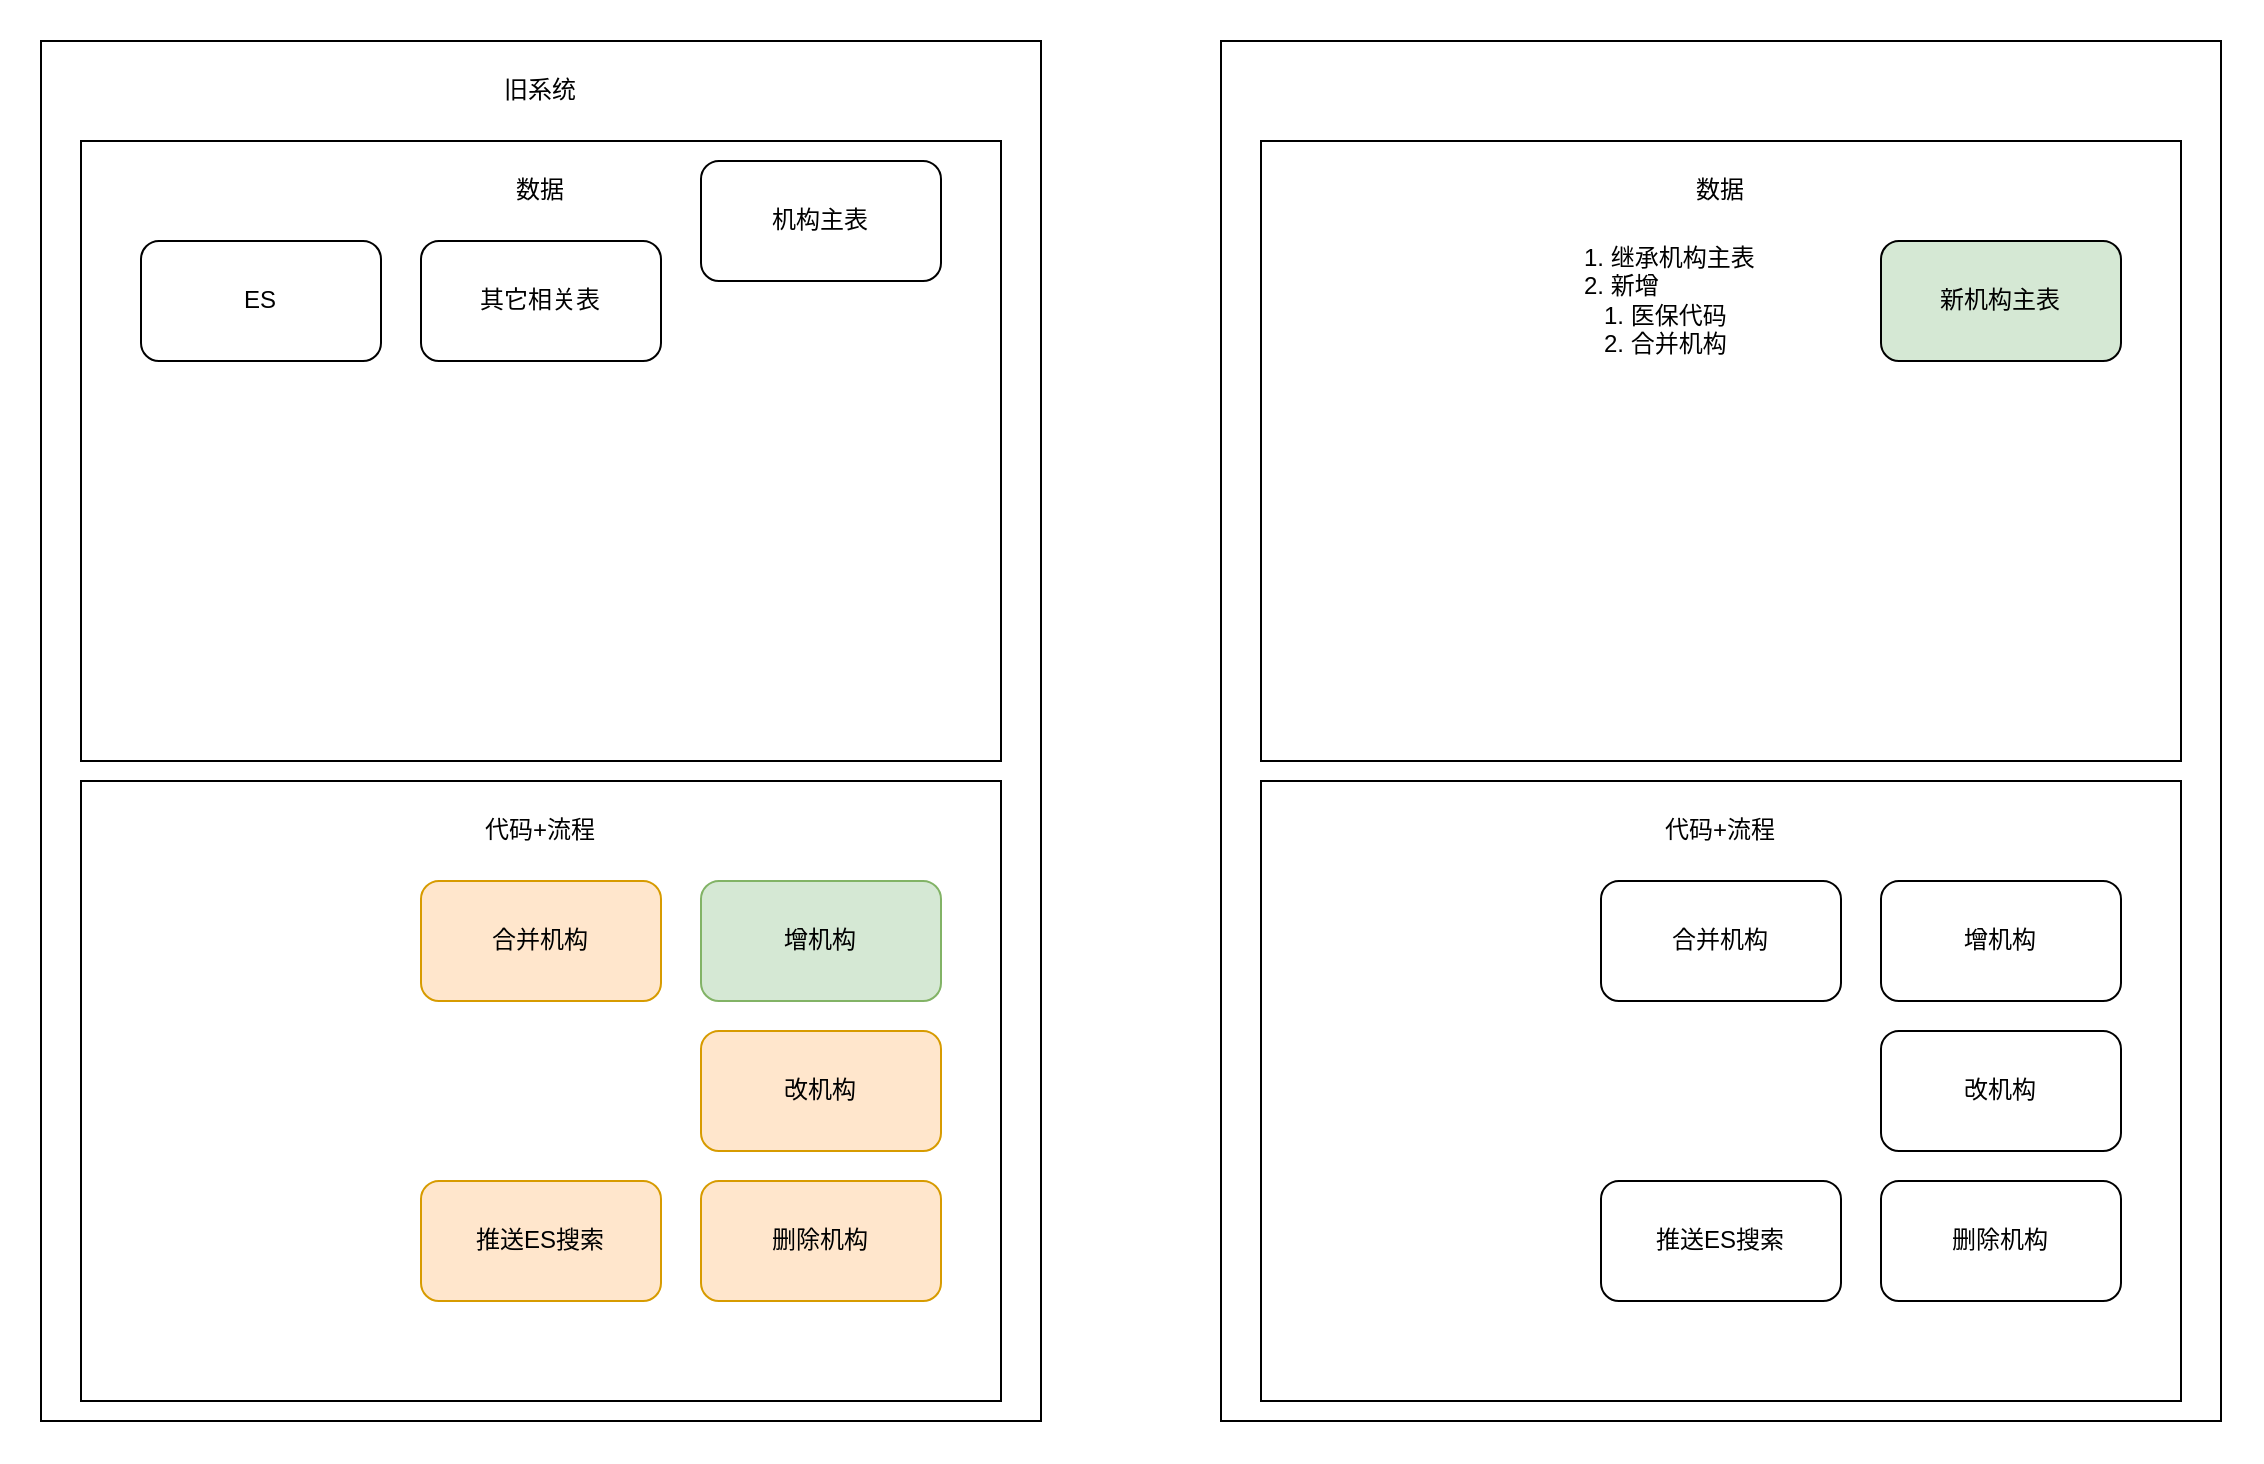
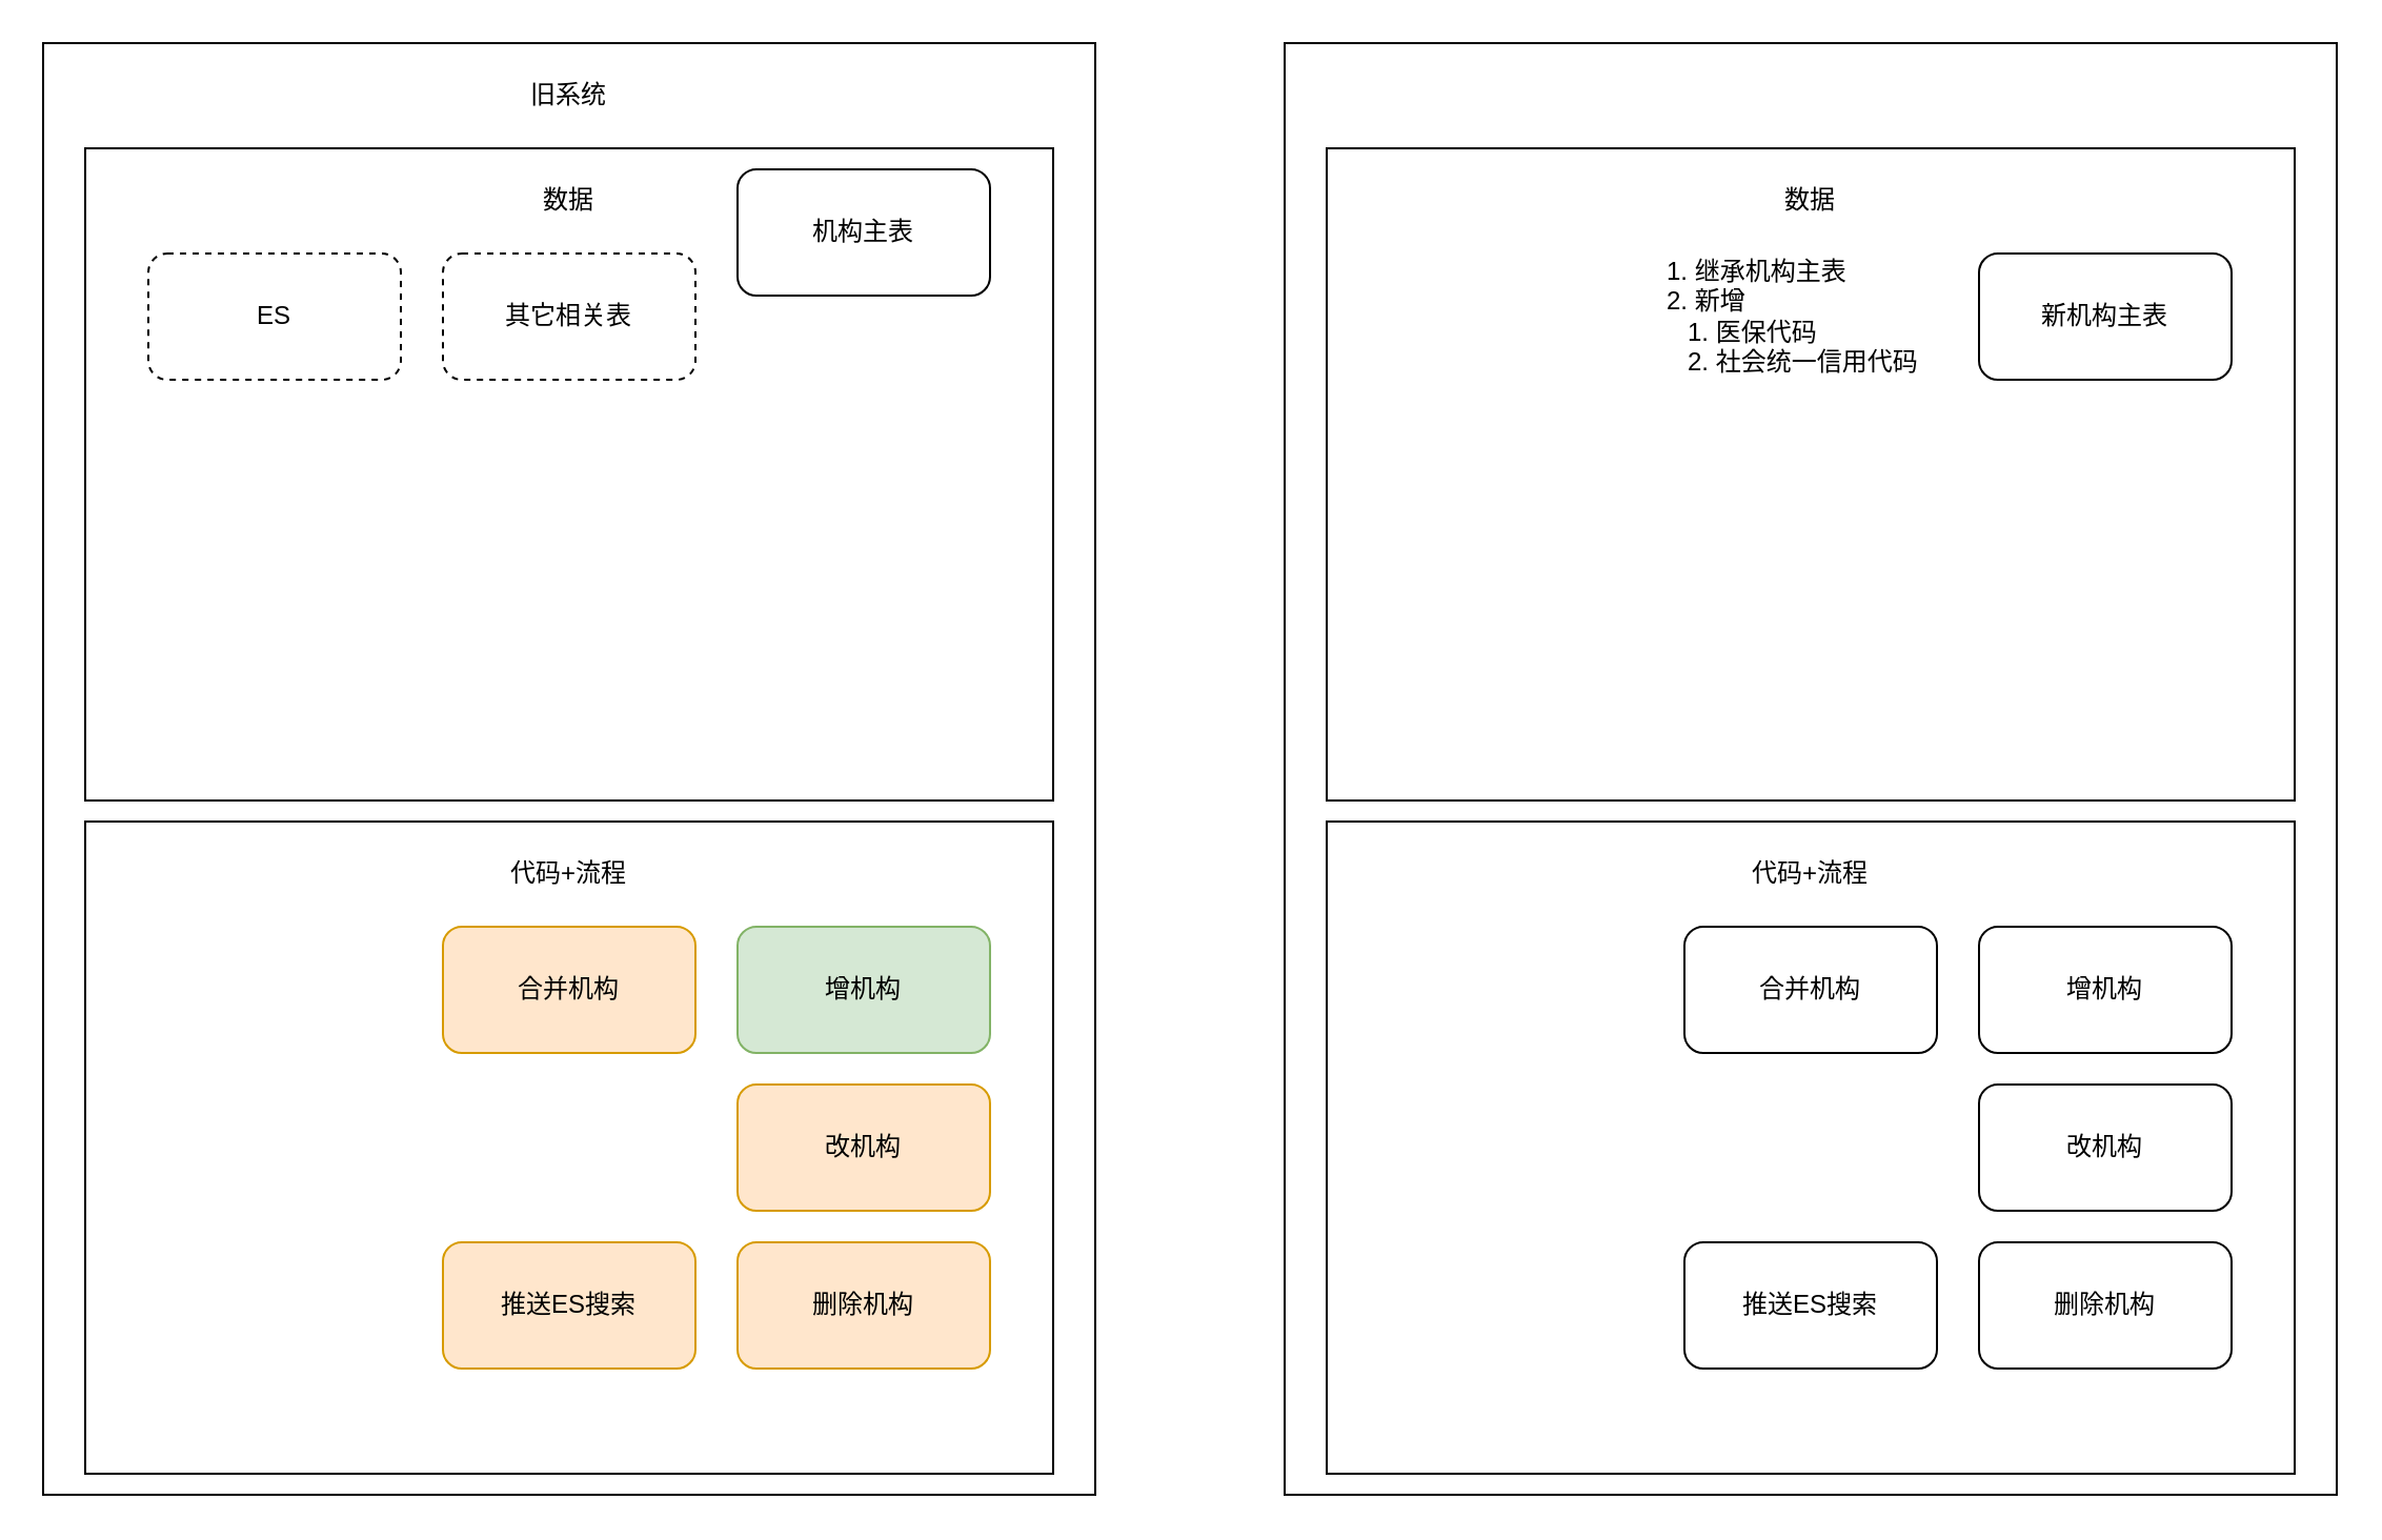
  <mxCell id="0" />
  <mxCell id="1" parent="0" />
  <mxCell id="2" value="" style="rounded=0;whiteSpace=wrap;html=1;" vertex="1" parent="1"><mxGeometry x="20" y="20" width="500" height="690" as="geometry" /></mxCell>
  <mxCell id="3" value="旧系统" style="text;html=1;strokeColor=none;fillColor=none;align=center;verticalAlign=middle;whiteSpace=wrap;rounded=0;" vertex="1" parent="1"><mxGeometry x="240" y="30" width="60" height="30" as="geometry" /></mxCell>
  <mxCell id="4" value="" style="rounded=0;whiteSpace=wrap;html=1;" vertex="1" parent="1"><mxGeometry x="40" y="70" width="460" height="310" as="geometry" /></mxCell>
  <mxCell id="5" value="数据" style="text;html=1;strokeColor=none;fillColor=none;align=center;verticalAlign=middle;whiteSpace=wrap;rounded=0;" vertex="1" parent="1"><mxGeometry x="240" y="80" width="60" height="30" as="geometry" /></mxCell>
  <mxCell id="6" value="机构主表" style="rounded=1;whiteSpace=wrap;html=1;" vertex="1" parent="1"><mxGeometry x="350" y="80" width="120" height="60" as="geometry" /></mxCell>
  <mxCell id="7" value="" style="rounded=0;whiteSpace=wrap;html=1;" vertex="1" parent="1"><mxGeometry x="40" y="390" width="460" height="310" as="geometry" /></mxCell>
  <mxCell id="8" value="代码+流程" style="text;html=1;strokeColor=none;fillColor=none;align=center;verticalAlign=middle;whiteSpace=wrap;rounded=0;" vertex="1" parent="1"><mxGeometry x="240" y="400" width="60" height="30" as="geometry" /></mxCell>
  <mxCell id="9" value="增机构" style="rounded=1;whiteSpace=wrap;html=1;fillColor=#d5e8d4;strokeColor=#82b366;" vertex="1" parent="1"><mxGeometry x="350" y="440" width="120" height="60" as="geometry" /></mxCell>
  <mxCell id="10" value="改机构" style="rounded=1;whiteSpace=wrap;html=1;fillColor=#ffe6cc;strokeColor=#d79b00;" vertex="1" parent="1"><mxGeometry x="350" y="515" width="120" height="60" as="geometry" /></mxCell>
  <mxCell id="11" value="删除机构" style="rounded=1;whiteSpace=wrap;html=1;fillColor=#ffe6cc;strokeColor=#d79b00;" vertex="1" parent="1"><mxGeometry x="350" y="590" width="120" height="60" as="geometry" /></mxCell>
  <mxCell id="12" value="合并机构" style="rounded=1;whiteSpace=wrap;html=1;fillColor=#ffe6cc;strokeColor=#d79b00;" vertex="1" parent="1"><mxGeometry x="210" y="440" width="120" height="60" as="geometry" /></mxCell>
  <mxCell id="13" value="推送ES搜索" style="rounded=1;whiteSpace=wrap;html=1;fillColor=#ffe6cc;strokeColor=#d79b00;" vertex="1" parent="1"><mxGeometry x="210" y="590" width="120" height="60" as="geometry" /></mxCell>
- <mxCell id="14" value="ES" style="rounded=1;whiteSpace=wrap;html=1;" vertex="1" parent="1"><mxGeometry x="70" y="120" width="120" height="60" as="geometry" /></mxCell>
- <mxCell id="15" value="其它相关表" style="rounded=1;whiteSpace=wrap;html=1;" vertex="1" parent="1"><mxGeometry x="210" y="120" width="120" height="60" as="geometry" /></mxCell>
+ <mxCell id="14" value="ES" style="rounded=1;whiteSpace=wrap;html=1;dashed=1;" vertex="1" parent="1"><mxGeometry x="70" y="120" width="120" height="60" as="geometry" /></mxCell>
+ <mxCell id="15" value="其它相关表" style="rounded=1;whiteSpace=wrap;html=1;dashed=1;" vertex="1" parent="1"><mxGeometry x="210" y="120" width="120" height="60" as="geometry" /></mxCell>
  <mxCell id="16" value="" style="rounded=0;whiteSpace=wrap;html=1;" vertex="1" parent="1"><mxGeometry x="610" y="20" width="500" height="690" as="geometry" /></mxCell>
  <mxCell id="17" value="" style="rounded=0;whiteSpace=wrap;html=1;" vertex="1" parent="1"><mxGeometry x="630" y="70" width="460" height="310" as="geometry" /></mxCell>
  <mxCell id="18" value="数据" style="text;html=1;strokeColor=none;fillColor=none;align=center;verticalAlign=middle;whiteSpace=wrap;rounded=0;" vertex="1" parent="1"><mxGeometry x="830" y="80" width="60" height="30" as="geometry" /></mxCell>
- <mxCell id="19" value="新机构主表" style="rounded=1;whiteSpace=wrap;html=1;fillColor=#d5e8d4;" vertex="1" parent="1"><mxGeometry x="940" y="120" width="120" height="60" as="geometry" /></mxCell>
+ <mxCell id="19" value="新机构主表" style="rounded=1;whiteSpace=wrap;html=1;" vertex="1" parent="1"><mxGeometry x="940" y="120" width="120" height="60" as="geometry" /></mxCell>
  <mxCell id="20" value="" style="rounded=0;whiteSpace=wrap;html=1;" vertex="1" parent="1"><mxGeometry x="630" y="390" width="460" height="310" as="geometry" /></mxCell>
  <mxCell id="21" value="代码+流程" style="text;html=1;strokeColor=none;fillColor=none;align=center;verticalAlign=middle;whiteSpace=wrap;rounded=0;" vertex="1" parent="1"><mxGeometry x="830" y="400" width="60" height="30" as="geometry" /></mxCell>
  <mxCell id="22" value="增机构" style="rounded=1;whiteSpace=wrap;html=1;" vertex="1" parent="1"><mxGeometry x="940" y="440" width="120" height="60" as="geometry" /></mxCell>
  <mxCell id="23" value="改机构" style="rounded=1;whiteSpace=wrap;html=1;" vertex="1" parent="1"><mxGeometry x="940" y="515" width="120" height="60" as="geometry" /></mxCell>
  <mxCell id="24" value="删除机构" style="rounded=1;whiteSpace=wrap;html=1;" vertex="1" parent="1"><mxGeometry x="940" y="590" width="120" height="60" as="geometry" /></mxCell>
  <mxCell id="25" value="合并机构" style="rounded=1;whiteSpace=wrap;html=1;" vertex="1" parent="1"><mxGeometry x="800" y="440" width="120" height="60" as="geometry" /></mxCell>
  <mxCell id="26" value="推送ES搜索" style="rounded=1;whiteSpace=wrap;html=1;" vertex="1" parent="1"><mxGeometry x="800" y="590" width="120" height="60" as="geometry" /></mxCell>
- <mxCell id="27" value="1. 继承机构主表&lt;br style=&quot;border-color: var(--border-color);&quot;&gt;2. 新增&lt;br&gt;&amp;nbsp; &amp;nbsp;1. 医保代码&lt;br style=&quot;border-color: var(--border-color);&quot;&gt;&amp;nbsp; &amp;nbsp;2. 合并机构" style="text;html=1;strokeColor=none;fillColor=none;align=left;verticalAlign=middle;whiteSpace=wrap;rounded=0;" vertex="1" parent="1"><mxGeometry x="790" y="120" width="140" height="60" as="geometry" /></mxCell>
+ <mxCell id="27" value="1. 继承机构主表&lt;br style=&quot;border-color: var(--border-color);&quot;&gt;2. 新增&lt;br&gt;&amp;nbsp; &amp;nbsp;1. 医保代码&lt;br style=&quot;border-color: var(--border-color);&quot;&gt;&amp;nbsp; &amp;nbsp;2. 社会统一信用代码" style="text;html=1;strokeColor=none;fillColor=none;align=left;verticalAlign=middle;whiteSpace=wrap;rounded=0;" vertex="1" parent="1"><mxGeometry x="790" y="120" width="140" height="60" as="geometry" /></mxCell>
